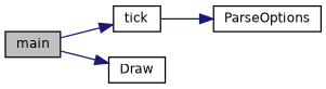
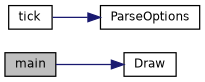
  digraph {
    rankdir=LR
    node [color=black fillcolor=white fontname=Helvetica fontsize=10 shape=record style=filled]
    edge [color=midnightblue fontname=Helvetica fontsize=10 labelfontname=Helvetica labelfontsize=10 style=solid]
    n1 [fillcolor=grey75 fontcolor=black height=0.2 label=main width=0.4]
    n2 [height=0.2 label=tick width=0.4]
    n3 [height=0.2 label=Draw width=0.4]
    n4 [height=0.2 label=ParseOptions width=0.4]
-   n1 -> n2
    n1 -> n3
    n2 -> n4
  }
